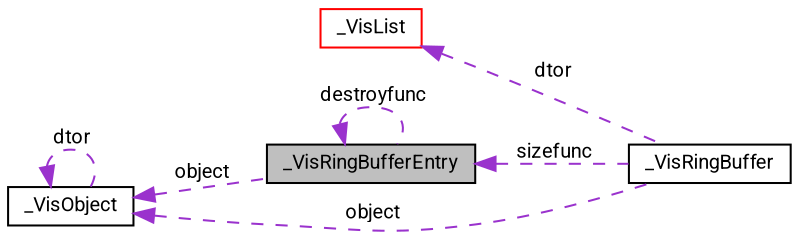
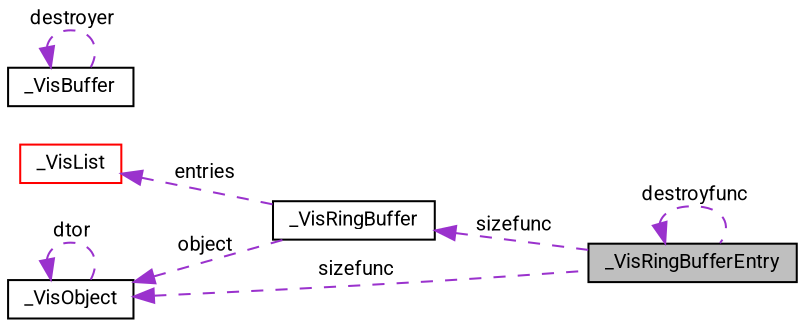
  digraph {
    fontname=Roboto
    rankdir=LR
    node [color=black fillcolor=white fontname=Roboto fontsize=10 shape=record style=filled]
    edge [color=darkorchid3 dir=back fontname=Roboto fontsize=10 labelfontname=Helvetica labelfontsize=10 style=dashed]
    n1 [fillcolor=grey75 fontcolor=black height=0.2 label=_VisRingBufferEntry width=0.4]
    n2 [height=0.2 label=_VisRingBuffer width=0.4]
    n3 [color=red height=0.2 label=_VisList width=0.4]
    n4 [height=0.2 label=_VisObject width=0.4]
+   n5 [height=0.2 label=_VisBuffer width=0.4]
    n1 -> n1 [label=" destroyfunc"]
-   n1 -> n2 [label=" sizefunc"]
-   n3 -> n2 [label=" dtor"]
-   n4 -> n1 [label=" object"]
+   n2 -> n1 [label=" sizefunc"]
+   n3 -> n2 [label=" entries"]
+   n4 -> n1 [label=" sizefunc"]
    n4 -> n2 [label=" object"]
    n4 -> n4 [label=" dtor"]
+   n5 -> n5 [label=" destroyer"]
  }
